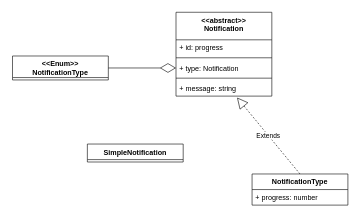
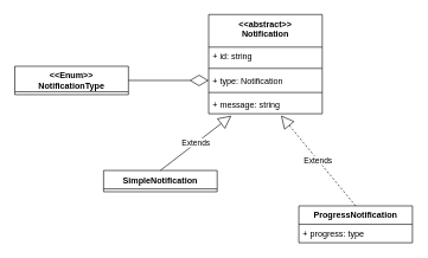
  <mxCell id="0" />
  <mxCell id="1" parent="0" />
  <mxCell id="2" value="&lt;&lt;abstract&gt;&gt;&#10;Notification&#10;" style="swimlane;fontStyle=1;align=center;verticalAlign=top;childLayout=stackLayout;horizontal=1;startSize=46;horizontalStack=0;resizeParent=1;resizeParentMax=0;resizeLast=0;collapsible=1;marginBottom=0;" vertex="1" parent="1"><mxGeometry x="293" y="20" width="160" height="140" as="geometry" /></mxCell>
- <mxCell id="3" value="+ id: progress" style="text;strokeColor=none;fillColor=none;align=left;verticalAlign=top;spacingLeft=4;spacingRight=4;overflow=hidden;rotatable=0;points=[[0,0.5],[1,0.5]];portConstraint=eastwest;" vertex="1" parent="2"><mxGeometry y="46" width="160" height="26" as="geometry" /></mxCell>
+ <mxCell id="3" value="+ id: string" style="text;strokeColor=none;fillColor=none;align=left;verticalAlign=top;spacingLeft=4;spacingRight=4;overflow=hidden;rotatable=0;points=[[0,0.5],[1,0.5]];portConstraint=eastwest;" vertex="1" parent="2"><mxGeometry y="46" width="160" height="26" as="geometry" /></mxCell>
  <mxCell id="4" value="" style="line;strokeWidth=1;fillColor=none;align=left;verticalAlign=middle;spacingTop=-1;spacingLeft=3;spacingRight=3;rotatable=0;labelPosition=right;points=[];portConstraint=eastwest;" vertex="1" parent="2"><mxGeometry y="72" width="160" height="8" as="geometry" /></mxCell>
  <mxCell id="5" value="+ type: Notification" style="text;strokeColor=none;fillColor=none;align=left;verticalAlign=top;spacingLeft=4;spacingRight=4;overflow=hidden;rotatable=0;points=[[0,0.5],[1,0.5]];portConstraint=eastwest;" vertex="1" parent="2"><mxGeometry y="80" width="160" height="26" as="geometry" /></mxCell>
  <mxCell id="6" value="" style="line;strokeWidth=1;fillColor=none;align=left;verticalAlign=middle;spacingTop=-1;spacingLeft=3;spacingRight=3;rotatable=0;labelPosition=right;points=[];portConstraint=eastwest;" vertex="1" parent="2"><mxGeometry y="106" width="160" height="8" as="geometry" /></mxCell>
  <mxCell id="7" value="+ message: string" style="text;strokeColor=none;fillColor=none;align=left;verticalAlign=top;spacingLeft=4;spacingRight=4;overflow=hidden;rotatable=0;points=[[0,0.5],[1,0.5]];portConstraint=eastwest;" vertex="1" parent="2"><mxGeometry y="114" width="160" height="26" as="geometry" /></mxCell>
  <mxCell id="8" value="&lt;&lt;Enum&gt;&gt;&#10;NotificationType&#10;" style="swimlane;fontStyle=1;align=center;verticalAlign=top;childLayout=stackLayout;horizontal=1;startSize=36;horizontalStack=0;resizeParent=1;resizeParentMax=0;resizeLast=0;collapsible=1;marginBottom=0;" vertex="1" parent="1"><mxGeometry x="20" y="93" width="160" height="40" as="geometry" /></mxCell>
  <mxCell id="9" value="SimpleNotification" style="swimlane;fontStyle=1;align=center;verticalAlign=top;childLayout=stackLayout;horizontal=1;startSize=26;horizontalStack=0;resizeParent=1;resizeParentMax=0;resizeLast=0;collapsible=1;marginBottom=0;" vertex="1" parent="1"><mxGeometry x="145" y="240" width="160" height="30" as="geometry" /></mxCell>
+ <mxCell id="10" value="Extends" style="endArrow=block;endSize=16;endFill=0;html=1;exitX=0.5;exitY=0;exitDx=0;exitDy=0;entryX=0.2;entryY=1.106;entryDx=0;entryDy=0;entryPerimeter=0;" edge="1" parent="1" source="9" target="7"><mxGeometry width="160" relative="1" as="geometry"><mxPoint x="130" y="180" as="sourcePoint" /><mxPoint x="290" y="180" as="targetPoint" /></mxGeometry></mxCell>
  <mxCell id="11" value="Extends" style="endArrow=block;endSize=16;endFill=0;html=1;exitX=0.5;exitY=0;exitDx=0;exitDy=0;entryX=0.637;entryY=1.092;entryDx=0;entryDy=0;entryPerimeter=0;dashed=1;" edge="1" parent="1" source="12" target="7"><mxGeometry width="160" relative="1" as="geometry"><mxPoint x="480.19" y="290.238" as="sourcePoint" /><mxPoint x="534.952" y="170.119" as="targetPoint" /></mxGeometry></mxCell>
- <mxCell id="12" value="NotificationType" style="swimlane;fontStyle=1;align=center;verticalAlign=top;childLayout=stackLayout;horizontal=1;startSize=26;horizontalStack=0;resizeParent=1;resizeParentMax=0;resizeLast=0;collapsible=1;marginBottom=0;" vertex="1" parent="1"><mxGeometry x="420" y="290" width="160" height="52" as="geometry" /></mxCell>
- <mxCell id="13" value="+ progress: number" style="text;strokeColor=none;fillColor=none;align=left;verticalAlign=top;spacingLeft=4;spacingRight=4;overflow=hidden;rotatable=0;points=[[0,0.5],[1,0.5]];portConstraint=eastwest;" vertex="1" parent="12"><mxGeometry y="26" width="160" height="26" as="geometry" /></mxCell>
+ <mxCell id="12" value="ProgressNotification" style="swimlane;fontStyle=1;align=center;verticalAlign=top;childLayout=stackLayout;horizontal=1;startSize=26;horizontalStack=0;resizeParent=1;resizeParentMax=0;resizeLast=0;collapsible=1;marginBottom=0;" vertex="1" parent="1"><mxGeometry x="420" y="290" width="160" height="52" as="geometry" /></mxCell>
+ <mxCell id="13" value="+ progress: type" style="text;strokeColor=none;fillColor=none;align=left;verticalAlign=top;spacingLeft=4;spacingRight=4;overflow=hidden;rotatable=0;points=[[0,0.5],[1,0.5]];portConstraint=eastwest;" vertex="1" parent="12"><mxGeometry y="26" width="160" height="26" as="geometry" /></mxCell>
  <mxCell id="14" value="" style="endArrow=diamondThin;endFill=0;endSize=24;html=1;entryX=0;entryY=0.5;entryDx=0;entryDy=0;exitX=1;exitY=0.5;exitDx=0;exitDy=0;" edge="1" parent="1" source="8" target="5"><mxGeometry width="160" relative="1" as="geometry"><mxPoint x="130" y="100" as="sourcePoint" /><mxPoint x="290" y="100" as="targetPoint" /></mxGeometry></mxCell>
